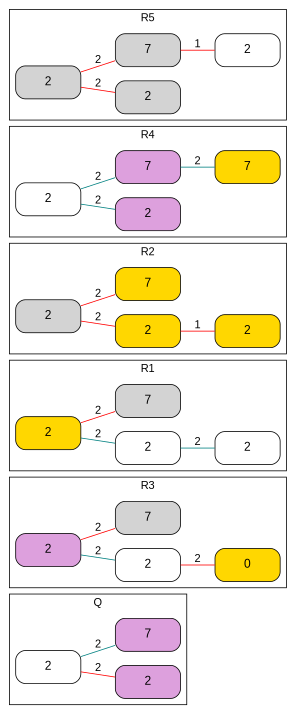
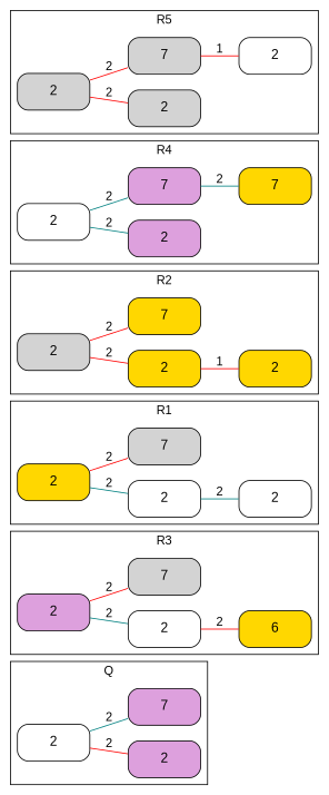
  graph {
    fontname=Arial
    rankdir=LR
    node [fillcolor=white fontname=Arial fontsize=15 shape=rectangle style="rounded,filled"]
    edge [fontname=Arial color=red]
    n1 [height=0.58 label=2 width=1.15]
    n2 [fillcolor=plum height=0.58 label=2 width=1.15]
    n3 [fillcolor=plum height=0.58 label=7 width=1.15]
    n4 [fillcolor=plum height=0.58 label=2 width=1.15]
    n5 [height=0.58 label=2 width=1.15]
    n6 [fillcolor=lightgrey height=0.58 label=7 width=1.15]
-   n7 [fillcolor=gold height=0.58 label=0 width=1.15]
+   n7 [fillcolor=gold height=0.58 label=6 width=1.15]
    n8 [fillcolor=gold height=0.58 label=2 width=1.15]
    n9 [height=0.58 label=2 width=1.15]
    n10 [fillcolor=lightgrey height=0.58 label=7 width=1.15]
    n11 [height=0.58 label=2 width=1.15]
    n12 [fillcolor=lightgrey height=0.58 label=2 width=1.15]
    n13 [fillcolor=gold height=0.58 label=2 width=1.15]
    n14 [fillcolor=gold height=0.58 label=7 width=1.15]
    n15 [fillcolor=gold height=0.58 label=2 width=1.15]
    n16 [height=0.58 label=2 width=1.15]
    n17 [fillcolor=plum height=0.58 label=2 width=1.15]
    n18 [fillcolor=plum height=0.58 label=7 width=1.15]
    n19 [fillcolor=gold height=0.58 label=7 width=1.15]
    n20 [fillcolor=lightgrey height=0.58 label=2 width=1.15]
    n21 [fillcolor=lightgrey height=0.58 label=2 width=1.15]
    n22 [fillcolor=lightgrey height=0.58 label=7 width=1.15]
    n23 [height=0.58 label=2 width=1.15]
    subgraph cluster_1 {
      label=Q
      n1
      n2
      n3
    }
    subgraph cluster_2 {
      label=R3
      n4
      n5
      n6
      n7
    }
    subgraph cluster_3 {
      label=R1
      n8
      n9
      n10
      n11
    }
    subgraph cluster_4 {
      label=R2
      n12
      n13
      n14
      n15
    }
    subgraph cluster_5 {
      label=R4
      n16
      n17
      n18
      n19
    }
    subgraph cluster_6 {
      label=R5
      n20
      n21
      n22
      n23
    }
    n1 -- n2 [label=2]
    n1 -- n3 [label=2 color=teal]
    n4 -- n5 [label=2 color=teal]
    n4 -- n6 [label=2]
    n5 -- n7 [label=2]
    n8 -- n9 [label=2 color=teal]
    n8 -- n10 [label=2]
    n9 -- n11 [label=2 color=teal]
    n12 -- n13 [label=2]
    n12 -- n14 [label=2]
    n13 -- n15 [label=1]
    n16 -- n17 [label=2 color=teal]
    n16 -- n18 [label=2 color=teal]
    n18 -- n19 [label=2 color=teal]
    n20 -- n21 [label=2]
    n20 -- n22 [label=2]
    n22 -- n23 [label=1]
  }
